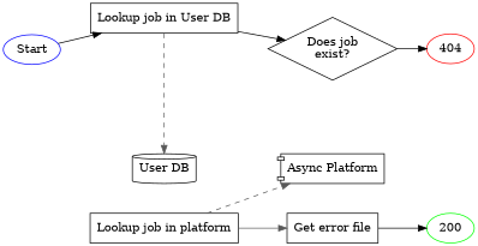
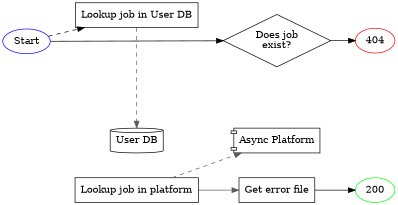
  digraph {
    nodesep=0.5
    rankdir=LR
    n1 [label="Async Platform" shape=component]
    n2 [label="User DB" shape=cylinder]
    n3 [label="Lookup job in User DB" shape=rectangle]
    n4 [label="Lookup job in platform" shape=rectangle]
    n5 [label="Get error file" shape=rectangle]
    n6 [label="Does job\nexist?" shape=diamond]
    A [color=white fontcolor=white shape=square]
    B [color=white fontcolor=white shape=square]
    n9 [color=blue label=Start]
    200 [color=green]
    404 [color=red]
    subgraph sub_1 {
      n1
    }
    subgraph sub_2 {
      n2
    }
    subgraph sub_3 {
      n3
      n4
      n5
    }
    subgraph sub_4 {
      n6
    }
    subgraph sub_5 {
      A
      B
    }
    subgraph sub_6 {
      n1
      n2
      n3
      n4
    }
    subgraph sub_7 {
      n1
      n2
      A
      B
      n9
    }
    subgraph sub_8 {
      rank=same
      A
      B
      n9
    }
    subgraph sub_9 {
      rank=max
      200
      404
    }
    n2 -> n1 [style=invis]
    n3 -> n2 [color=gray35 constraint=false style=dashed]
-   n3 -> n6
+   n9 -> n6
    n4 -> n1 [color=gray35 constraint=false style=dashed]
    n4 -> n5 [color=gray35]
    n5 -> 200
    n6 -> 404
    A -> B [style=invis]
    B -> n2 [style=invis]
-   n9 -> n3
+   n9 -> n3 [style=dashed]
    n9 -> A [style=invis]
  }
